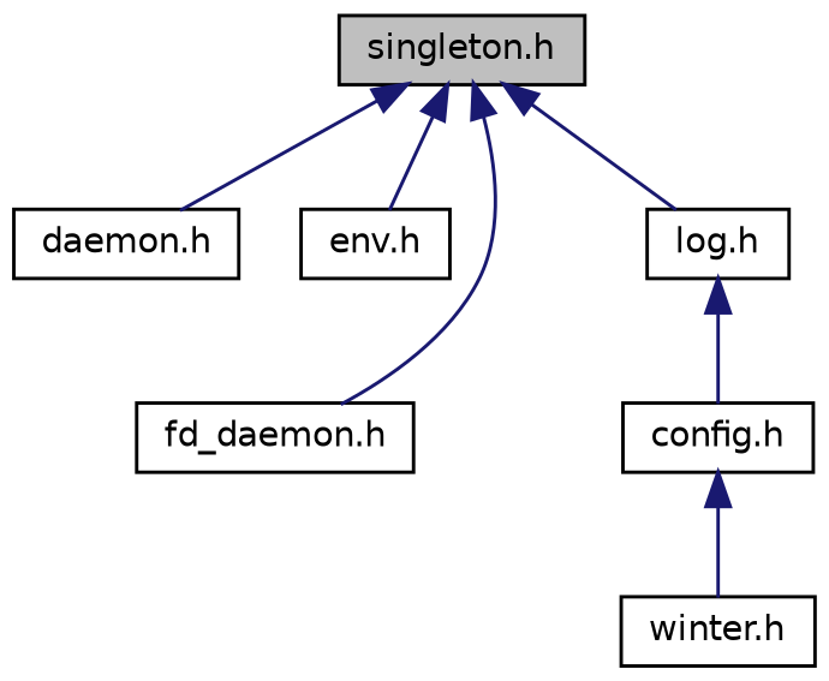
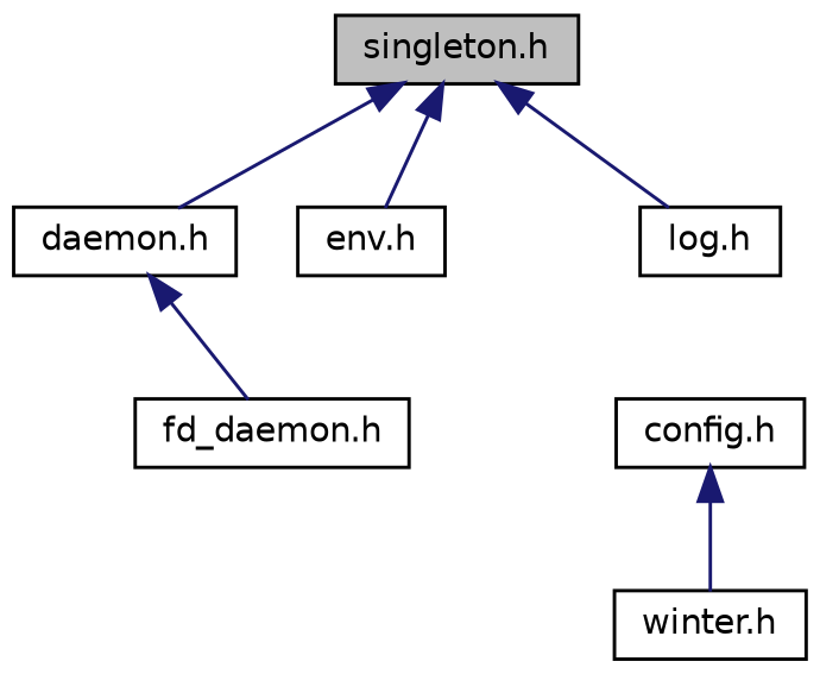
  digraph {
    node [color=black fillcolor=white fontname=Helvetica fontsize=10 shape=record style=filled]
    edge [color=midnightblue dir=back fontname=Helvetica fontsize=10 labelfontname=Helvetica labelfontsize=10 style=solid]
    n1 [fillcolor=grey75 fontcolor=black height=0.2 label="singleton.h" width=0.4]
    n2 [height=0.2 label="daemon.h" width=0.4]
    n3 [height=0.2 label="env.h" width=0.4]
    n4 [height=0.2 label="fd_daemon.h" width=0.4]
    n5 [height=0.2 label="log.h" width=0.4]
    n6 [height=0.2 label="config.h" width=0.4]
    n7 [height=0.2 label="winter.h" width=0.4]
    n1 -> n2
    n1 -> n3
-   n1 -> n4
+   n2 -> n4
    n1 -> n5
-   n5 -> n6
    n6 -> n7
  }
